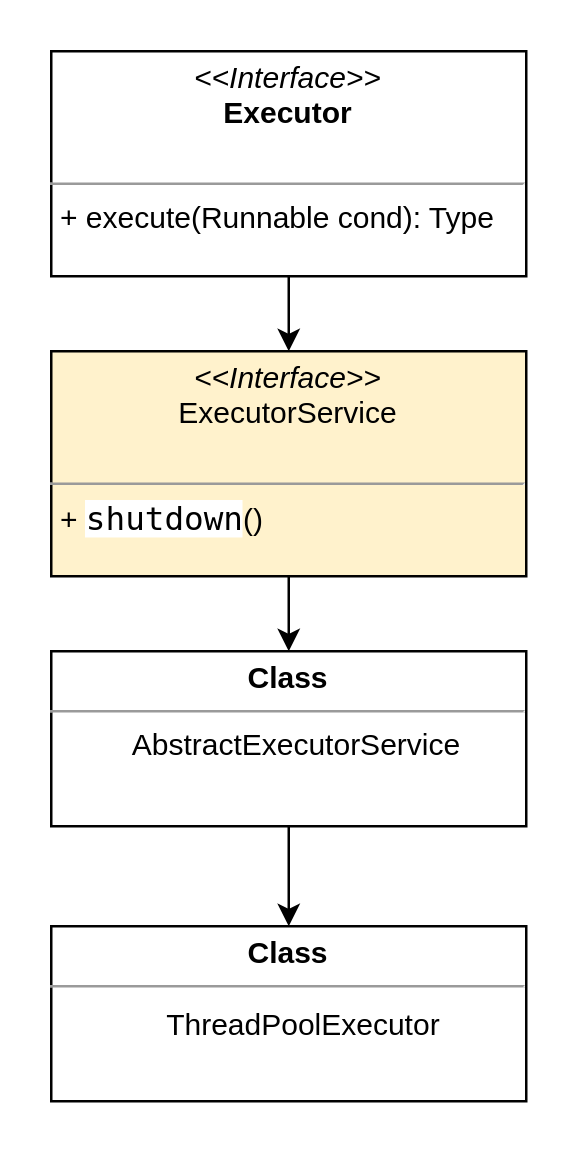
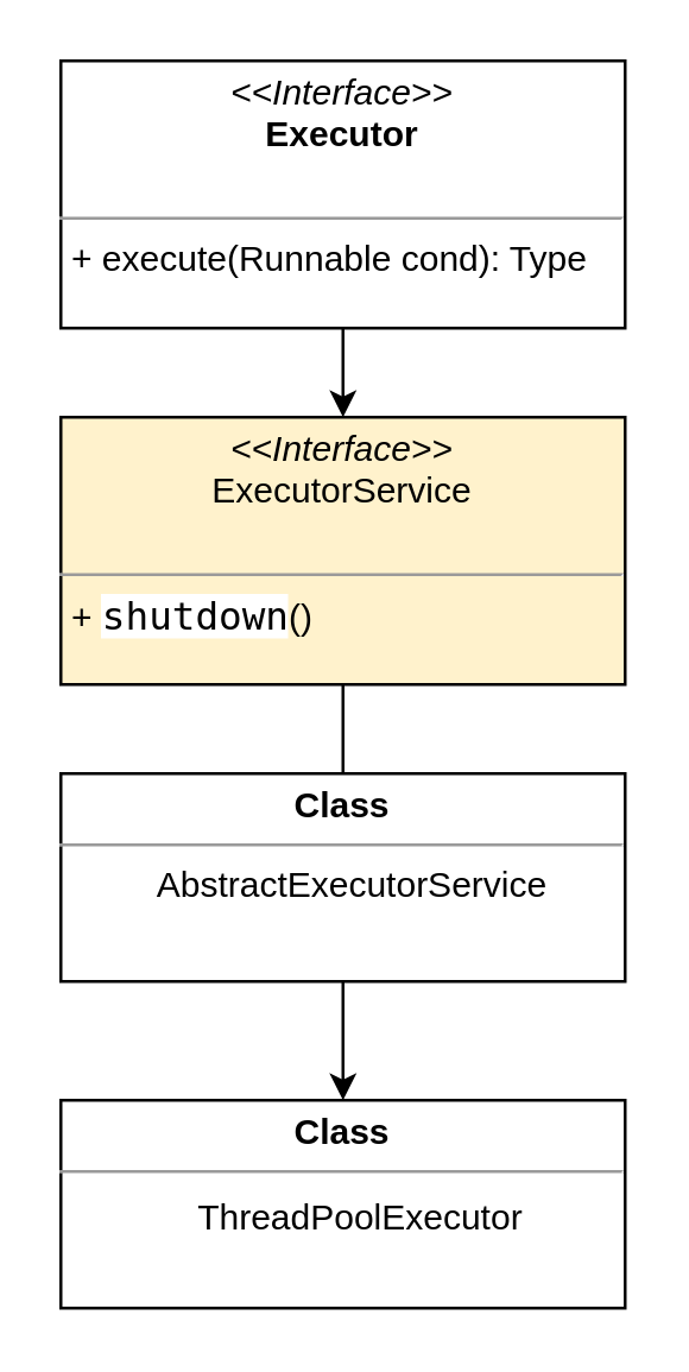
  <mxCell id="0" />
  <mxCell id="1" parent="0" />
  <mxCell id="2" value="" style="edgeStyle=orthogonalEdgeStyle;rounded=0;orthogonalLoop=1;jettySize=auto;html=1;" edge="1" parent="1" source="3" target="5"><mxGeometry relative="1" as="geometry" /></mxCell>
  <mxCell id="3" value="&lt;p style=&quot;margin: 0px ; margin-top: 4px ; text-align: center&quot;&gt;&lt;i&gt;&amp;lt;&amp;lt;Interface&amp;gt;&amp;gt;&lt;/i&gt;&lt;br&gt;&lt;b&gt;Executor&lt;/b&gt;&lt;/p&gt;&lt;p style=&quot;margin: 0px ; margin-left: 4px&quot;&gt;&lt;br&gt;&lt;/p&gt;&lt;hr size=&quot;1&quot;&gt;&lt;p style=&quot;margin: 0px ; margin-left: 4px&quot;&gt;+ execute(Runnable cond): Type&lt;br&gt;&lt;/p&gt;" style="verticalAlign=top;align=left;overflow=fill;fontSize=12;fontFamily=Helvetica;html=1;" vertex="1" parent="1"><mxGeometry x="20" y="20" width="190" height="90" as="geometry" /></mxCell>
- <mxCell id="4" value="" style="edgeStyle=orthogonalEdgeStyle;rounded=0;orthogonalLoop=1;jettySize=auto;html=1;" edge="1" parent="1" source="5" target="7"><mxGeometry relative="1" as="geometry" /></mxCell>
+ <mxCell id="4" value="" style="edgeStyle=orthogonalEdgeStyle;rounded=0;orthogonalLoop=1;jettySize=auto;html=1;endArrow=none;" edge="1" parent="1" source="5" target="7"><mxGeometry relative="1" as="geometry" /></mxCell>
  <mxCell id="5" value="&lt;p style=&quot;margin: 0px ; margin-top: 4px ; text-align: center&quot;&gt;&lt;i&gt;&amp;lt;&amp;lt;Interface&amp;gt;&amp;gt;&lt;/i&gt;&lt;br&gt;&lt;span&gt;ExecutorService&lt;/span&gt;&lt;br&gt;&lt;/p&gt;&lt;p style=&quot;margin: 0px ; margin-left: 4px&quot;&gt;&lt;br&gt;&lt;/p&gt;&lt;hr size=&quot;1&quot;&gt;&lt;p style=&quot;margin: 0px ; margin-left: 4px&quot;&gt;+&amp;nbsp;&lt;span style=&quot;background-color: rgb(255 , 255 , 255) ; font-family: &amp;#34;jetbrains mono&amp;#34; , monospace ; font-size: 9.8pt&quot;&gt;shutdown&lt;/span&gt;&lt;span&gt;()&lt;/span&gt;&lt;/p&gt;" style="verticalAlign=top;align=left;overflow=fill;fontSize=12;fontFamily=Helvetica;html=1;fillColor=#fff2cc;" vertex="1" parent="1"><mxGeometry x="20" y="140" width="190" height="90" as="geometry" /></mxCell>
  <mxCell id="6" value="" style="edgeStyle=orthogonalEdgeStyle;rounded=0;orthogonalLoop=1;jettySize=auto;html=1;" edge="1" parent="1" source="7" target="8"><mxGeometry relative="1" as="geometry" /></mxCell>
  <mxCell id="7" value="&lt;p style=&quot;margin: 0px ; margin-top: 4px ; text-align: center&quot;&gt;&lt;b&gt;Class&lt;/b&gt;&lt;/p&gt;&lt;hr size=&quot;1&quot;&gt;&lt;div style=&quot;height: 2px&quot;&gt;&lt;span style=&quot;text-align: center&quot;&gt;&amp;nbsp; &amp;nbsp; &amp;nbsp; &amp;nbsp; &amp;nbsp; AbstractExecutorService&lt;/span&gt;&lt;/div&gt;" style="verticalAlign=top;align=left;overflow=fill;fontSize=12;fontFamily=Helvetica;html=1;" vertex="1" parent="1"><mxGeometry x="20" y="260" width="190" height="70" as="geometry" /></mxCell>
  <mxCell id="8" value="&lt;p style=&quot;margin: 0px ; margin-top: 4px ; text-align: center&quot;&gt;&lt;b&gt;Class&lt;/b&gt;&lt;/p&gt;&lt;hr size=&quot;1&quot;&gt;&lt;div style=&quot;height: 2px&quot;&gt;&lt;span style=&quot;text-align: center&quot;&gt;&amp;nbsp; &amp;nbsp; &amp;nbsp; &amp;nbsp; &amp;nbsp;&amp;nbsp;&lt;/span&gt;&lt;/div&gt;&lt;span style=&quot;text-align: center&quot;&gt;&amp;nbsp; &amp;nbsp; &amp;nbsp; &amp;nbsp; &amp;nbsp; &amp;nbsp; &amp;nbsp; ThreadPoolExecutor&lt;/span&gt;" style="verticalAlign=top;align=left;overflow=fill;fontSize=12;fontFamily=Helvetica;html=1;" vertex="1" parent="1"><mxGeometry x="20" y="370" width="190" height="70" as="geometry" /></mxCell>
